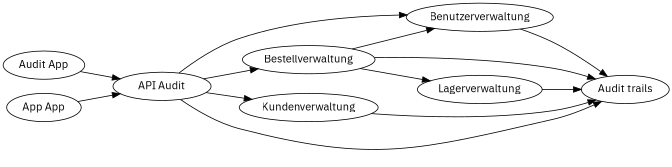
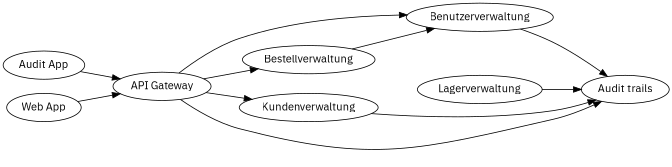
  digraph {
    fontname="IBM Plex Sans"
    rankdir=LR
    node [fontname="IBM Plex Sans"]
    edge [fontname="IBM Plex Sans"]
    n1 [label="Audit App"]
-   n2 [label="API Audit"]
+   n2 [label="API Gateway"]
    n3 [label=Bestellverwaltung]
    n4 [label=Kundenverwaltung]
    n5 [label=Benutzerverwaltung]
    n6 [label="Audit trails"]
-   n7 [label="App App"]
+   n7 [label="Web App"]
    n8 [label=Lagerverwaltung]
    n1 -> n2
    n2 -> n3
    n2 -> n4
    n2 -> n5
    n2 -> n6
    n3 -> n5
-   n3 -> n6
-   n3 -> n8
    n4 -> n6
    n5 -> n6
    n7 -> n2
    n8 -> n6
  }
